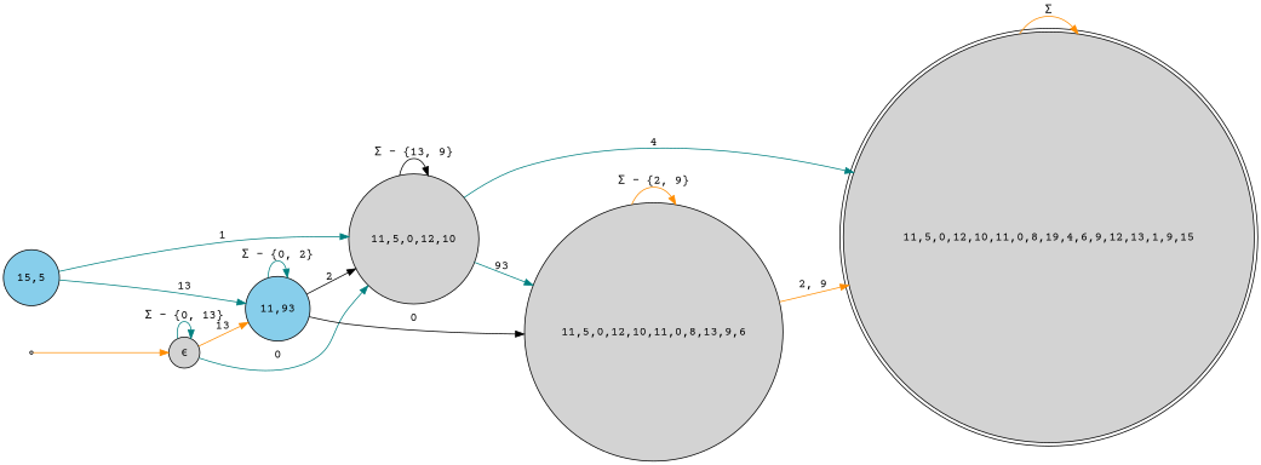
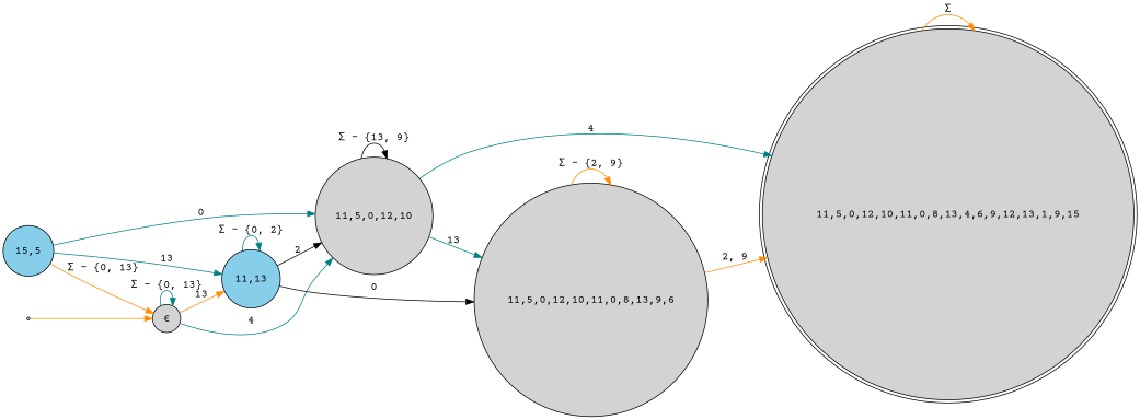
  digraph {
    fontname="Courier Prime"
    rankdir=LR
    node [fillcolor=lightgrey fontname="Courier Prime" shape=circle style=filled]
    edge [color=teal fontname="Courier Prime"]
-   "11,5,0,12,10,11,0,8,13,4,6,9,12,13,1,9,15" [shape=doublecircle label="11,5,0,12,10,11,0,8,19,4,6,9,12,13,1,9,15"]
+   "11,5,0,12,10,11,0,8,13,4,6,9,12,13,1,9,15" [shape=doublecircle]
    n2 [label="11,5,0,12,10,11,0,8,13,9,6"]
    n3 [fillcolor=skyblue label="15,5"]
    "ϵ"
-   "11,13" [fillcolor=skyblue label="11,93"]
+   "11,13" [fillcolor=skyblue]
    "11,5,0,12,10"
    start [shape=point]
    "11,5,0,12,10,11,0,8,13,4,6,9,12,13,1,9,15" -> "11,5,0,12,10,11,0,8,13,4,6,9,12,13,1,9,15" [color=darkorange label="Σ"]
    n2 -> "11,5,0,12,10,11,0,8,13,4,6,9,12,13,1,9,15" [color=darkorange label="2, 9"]
    n2 -> n2 [color=darkorange label="Σ - {2, 9}"]
+   n3 -> "ϵ" [color=darkorange label="Σ - {0, 13}"]
    n3 -> "11,13" [label=13]
-   n3 -> "11,5,0,12,10" [label=1]
+   n3 -> "11,5,0,12,10" [label=0]
    "ϵ" -> "ϵ" [label="Σ - {0, 13}"]
    "ϵ" -> "11,13" [color=darkorange label=13]
-   "ϵ" -> "11,5,0,12,10" [label=0]
+   "ϵ" -> "11,5,0,12,10" [label=4]
    "11,13" -> n2 [color=black label=0]
    "11,13" -> "11,13" [label="Σ - {0, 2}"]
    "11,13" -> "11,5,0,12,10" [color=black label=2]
    "11,5,0,12,10" -> "11,5,0,12,10,11,0,8,13,4,6,9,12,13,1,9,15" [label=4]
-   "11,5,0,12,10" -> n2 [label=93]
+   "11,5,0,12,10" -> n2 [label=13]
    "11,5,0,12,10" -> "11,5,0,12,10" [color=black label="Σ - {13, 9}"]
    start -> "ϵ" [color=darkorange]
  }
